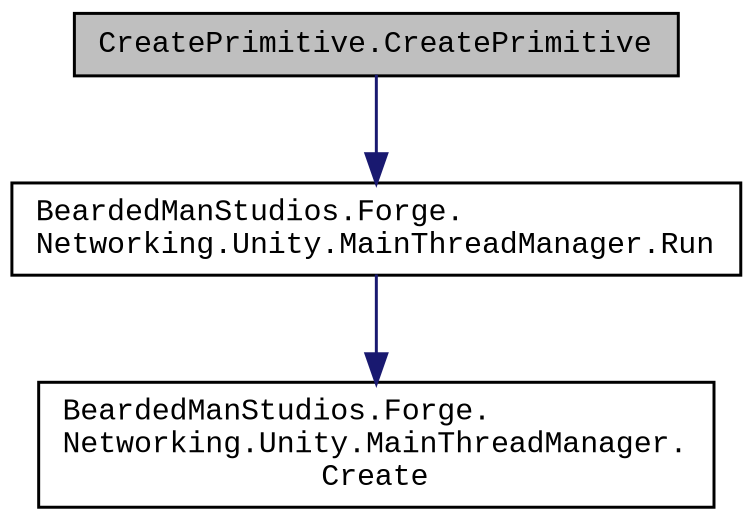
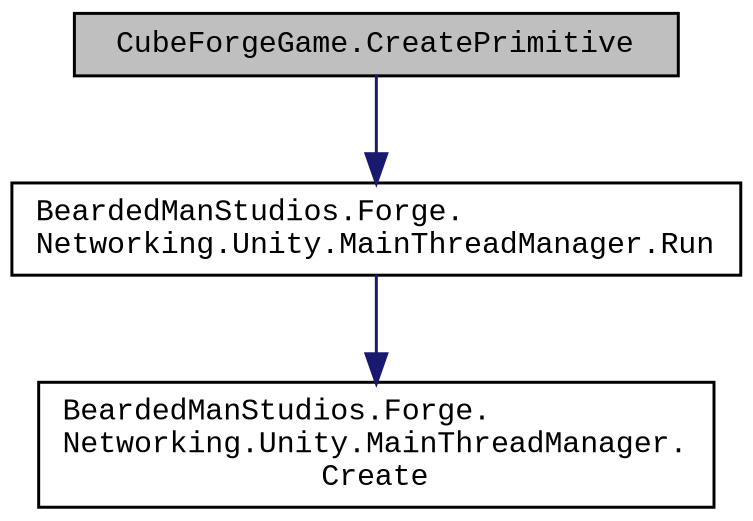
  digraph {
    rankdir=TB
    fontname="Liberation Mono"
    node [color=black fillcolor=white fontname="Liberation Mono" fontsize=10 shape=record style=filled]
    edge [color=midnightblue fontname="Liberation Mono" fontsize=10 labelfontname=Helvetica labelfontsize=10 style=solid]
-   n1 [fillcolor=grey75 fontcolor=black height=0.2 label="CreatePrimitive.CreatePrimitive" width=0.4]
+   n1 [fillcolor=grey75 fontcolor=black height=0.2 label="CubeForgeGame.CreatePrimitive" width=0.4]
    n2 [height=0.2 label="BeardedManStudios.Forge.\lNetworking.Unity.MainThreadManager.Run" width=0.4]
    n3 [height=0.2 label="BeardedManStudios.Forge.\lNetworking.Unity.MainThreadManager.\lCreate" width=0.4]
    n1 -> n2
    n2 -> n3
  }
